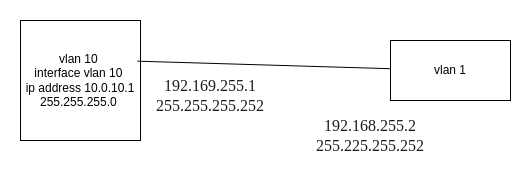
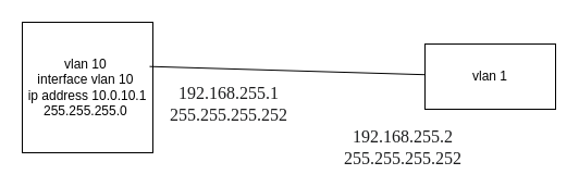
  <mxCell id="0" />
  <mxCell id="1" parent="0" />
  <mxCell id="2" value="vlan 10&amp;nbsp;&lt;div&gt;interface vlan 10&amp;nbsp;&lt;/div&gt;&lt;div&gt;ip address 10.0.10.1 255.255.255.0&amp;nbsp;&lt;/div&gt;" style="rounded=0;whiteSpace=wrap;html=1;" vertex="1" parent="1"><mxGeometry x="20" y="20" width="120" height="120" as="geometry" /></mxCell>
  <mxCell id="3" value="" style="endArrow=none;html=1;rounded=0;exitX=0.975;exitY=0.339;exitDx=0;exitDy=0;exitPerimeter=0;" edge="1" parent="1" source="2" target="4"><mxGeometry width="50" height="50" relative="1" as="geometry"><mxPoint x="190" y="200" as="sourcePoint" /><mxPoint x="370" y="40" as="targetPoint" /></mxGeometry></mxCell>
  <mxCell id="4" value="vlan 1" style="rounded=0;whiteSpace=wrap;html=1;" vertex="1" parent="1"><mxGeometry x="390" y="40" width="120" height="60" as="geometry" /></mxCell>
- <mxCell id="5" value="&lt;span style=&quot;color: rgb(27, 28, 29); font-family: CiscoSans; font-size: 16px; text-align: left; background-color: rgb(255, 255, 255);&quot;&gt;192.169.255.1 255.255.255.252&lt;/span&gt;" style="text;html=1;align=center;verticalAlign=middle;whiteSpace=wrap;rounded=0;" vertex="1" parent="1"><mxGeometry x="180" y="80" width="60" height="30" as="geometry" /></mxCell>
- <mxCell id="6" value="&lt;span style=&quot;color: rgb(27, 28, 29); font-family: CiscoSans; font-size: 16px; text-align: left; background-color: rgb(255, 255, 255);&quot;&gt;192.168.255.2 255.225.255.252&lt;/span&gt;" style="text;html=1;align=center;verticalAlign=middle;whiteSpace=wrap;rounded=0;" vertex="1" parent="1"><mxGeometry x="340" y="120" width="60" height="30" as="geometry" /></mxCell>
+ <mxCell id="5" value="&lt;span style=&quot;color: rgb(27, 28, 29); font-family: CiscoSans; font-size: 16px; text-align: left; background-color: rgb(255, 255, 255);&quot;&gt;192.168.255.1 255.255.255.252&lt;/span&gt;" style="text;html=1;align=center;verticalAlign=middle;whiteSpace=wrap;rounded=0;" vertex="1" parent="1"><mxGeometry x="180" y="80" width="60" height="30" as="geometry" /></mxCell>
+ <mxCell id="6" value="&lt;span style=&quot;color: rgb(27, 28, 29); font-family: CiscoSans; font-size: 16px; text-align: left; background-color: rgb(255, 255, 255);&quot;&gt;192.168.255.2 255.255.255.252&lt;/span&gt;" style="text;html=1;align=center;verticalAlign=middle;whiteSpace=wrap;rounded=0;" vertex="1" parent="1"><mxGeometry x="340" y="120" width="60" height="30" as="geometry" /></mxCell>
